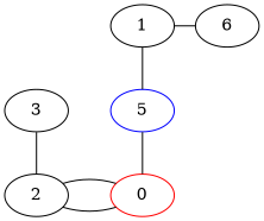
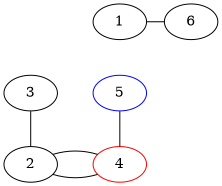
  graph {
    1
    6
    3
    5 [color=blue]
    2 [color=black]
-   4 [color=red label=0]
+   4 [color=red]
    subgraph sub_1 {
      rank=same
      1
      6
    }
    subgraph sub_2 {
      rank=same
      3
      5
    }
    subgraph sub_3 {
      rank=max
      2
      4
    }
    1 -- 6
-   1 -- 5
    3 -- 2 [weight=5]
    5 -- 4 [weight=5]
    2 -- 4 [minlen=2]
    2 -- 4
  }
